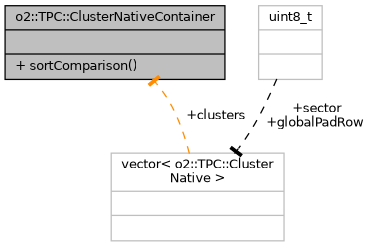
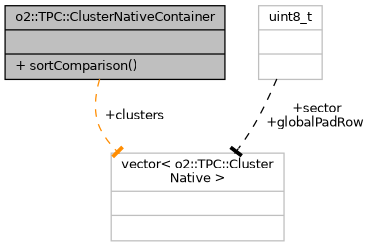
  digraph {
    node [color=grey75 fontname=Helvetica fontsize=10 shape=record]
    edge [arrowhead=tee fontname=Helvetica fontsize=10 labelfontname=Helvetica labelfontsize=10 style=dashed]
    n1 [color=black fillcolor=grey75 fontcolor=black height=0.2 label="{o2::TPC::ClusterNativeContainer\n||+ sortComparison()\l}" style=filled width=0.4]
    n2 [height=0.2 label="{uint8_t\n||}" width=0.4]
    n3 [height=0.2 label="{vector\< o2::TPC::Cluster\lNative \>\n||}" width=0.4]
    n2 -> n3 [color=black label=" +sector\n+globalPadRow"]
-   n3 -> n1 [color=darkorange label=" +clusters"]
+   n1 -> n3 [color=darkorange label=" +clusters"]
  }
